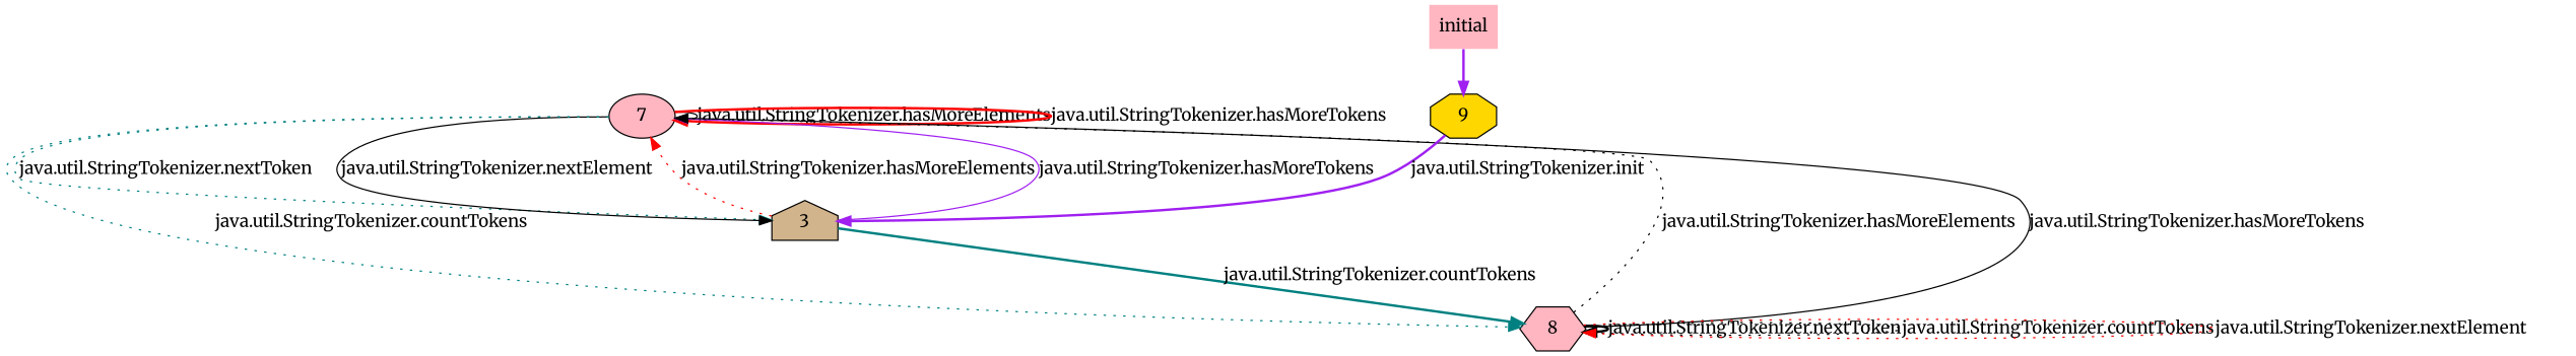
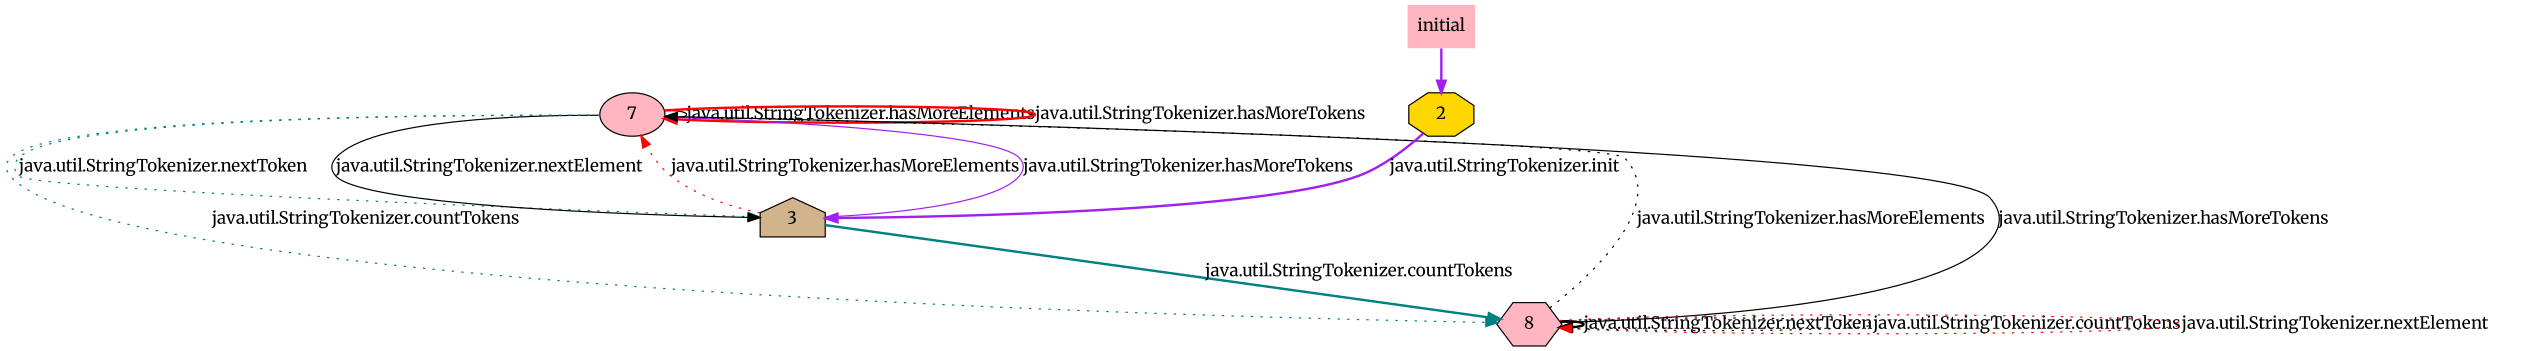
  digraph {
    fontname=Merriweather
    node [fillcolor=lightpink fontname=Merriweather style=filled]
    edge [color=black fontname=Merriweather style=dotted]
    n1 [label=7 shape=ellipse]
    3 [fillcolor=tan shape=house]
    n3 [label=8 shape=hexagon]
-   2 [fillcolor=gold shape=octagon label=9]
+   2 [fillcolor=gold shape=octagon]
    initial [shape=plaintext]
    n1 -> n1 [label="java.util.StringTokenizer.hasMoreElements" style=solid]
    n1 -> n1 [color=red label="java.util.StringTokenizer.hasMoreTokens" style=bold]
    n1 -> 3 [color=teal label="java.util.StringTokenizer.nextToken"]
    n1 -> 3 [label="java.util.StringTokenizer.nextElement" style=solid]
    n1 -> n3 [color=teal label="java.util.StringTokenizer.countTokens"]
    3 -> n1 [color=red label="java.util.StringTokenizer.hasMoreElements"]
    3 -> n1 [color=purple label="java.util.StringTokenizer.hasMoreTokens" style=solid]
    3 -> n3 [color=teal label="java.util.StringTokenizer.countTokens" style=bold]
    n3 -> n1 [label="java.util.StringTokenizer.hasMoreElements"]
    n3 -> n1 [label="java.util.StringTokenizer.hasMoreTokens" style=solid]
    n3 -> n3 [label="java.util.StringTokenizer.nextToken" style=bold]
    n3 -> n3 [label="java.util.StringTokenizer.countTokens"]
    n3 -> n3 [color=red label="java.util.StringTokenizer.nextElement"]
    2 -> 3 [color=purple label="java.util.StringTokenizer.init" style=bold]
    initial -> 2 [color=purple style=bold]
  }
